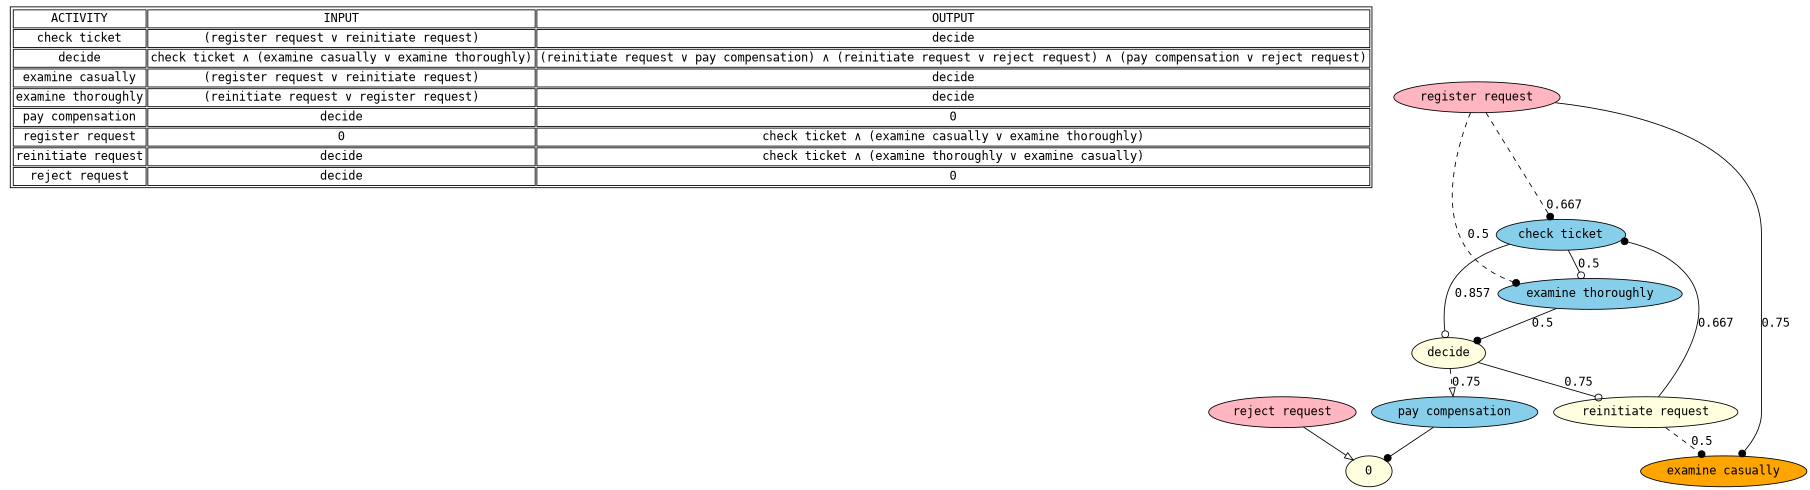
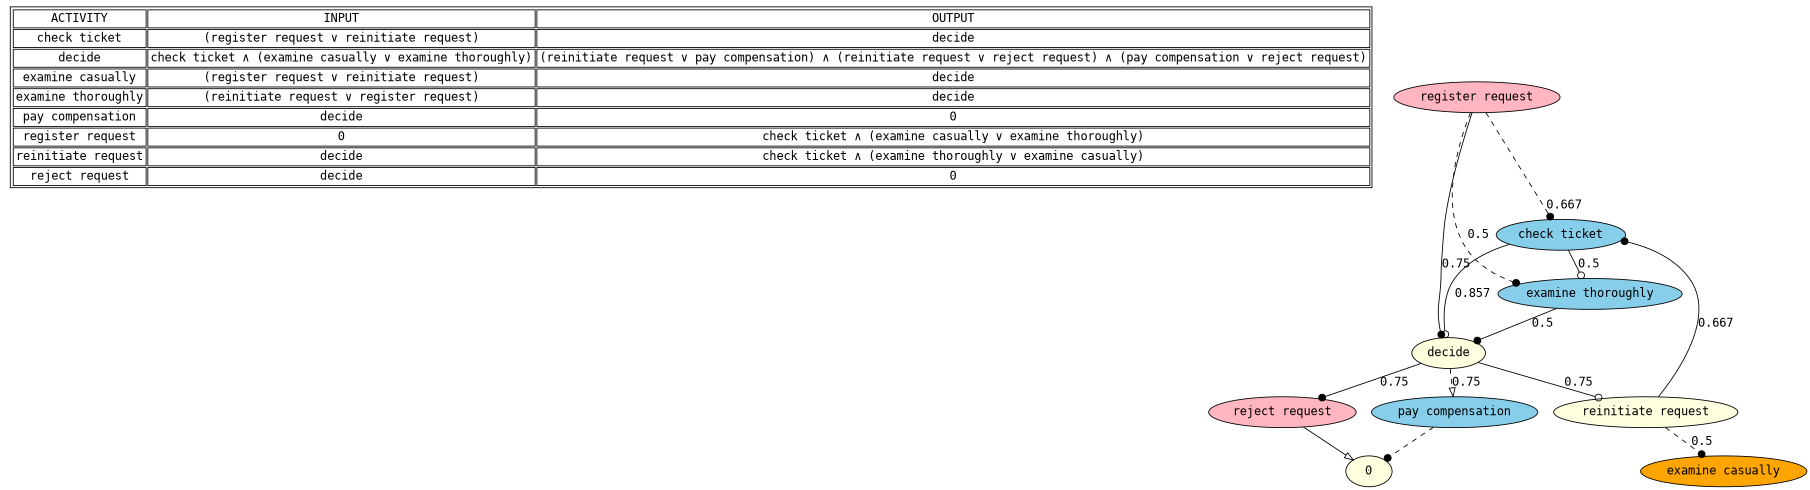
  digraph {
    fontname="DejaVu Sans Mono"
    node [fontname="DejaVu Sans Mono" fillcolor=skyblue style=filled]
    edge [arrowhead=dot fontname="DejaVu Sans Mono" style=solid]
    n1 [label=<<table>              <tr>             <td>ACTIVITY</td>             <td>INPUT</td>             <td>OUTPUT</td>         </tr>                   <tr>             <td>check ticket</td>             <td>(register request ∨ reinitiate request)</td>             <td>decide</td>         </tr>         <tr>             <td>decide</td>             <td>check ticket ∧ (examine casually ∨ examine thoroughly)</td>             <td>(reinitiate request ∨ pay compensation) ∧ (reinitiate request ∨ reject request) ∧ (pay compensation ∨ reject request)</td>         </tr>         <tr>             <td>examine casually</td>             <td>(register request ∨ reinitiate request)</td>             <td>decide</td>         </tr>         <tr>             <td>examine thoroughly</td>             <td>(reinitiate request ∨ register request)</td>             <td>decide</td>         </tr>         <tr>             <td>pay compensation</td>             <td>decide</td>             <td>0</td>         </tr>         <tr>             <td>register request</td>             <td>0</td>             <td>check ticket ∧ (examine casually ∨ examine thoroughly)</td>         </tr>         <tr>             <td>reinitiate request</td>             <td>decide</td>             <td>check ticket ∧ (examine thoroughly ∨ examine casually)</td>         </tr>         <tr>             <td>reject request</td>             <td>decide</td>             <td>0</td>         </tr>      </table>> shape=plaintext fillcolor="" style=""]
    "check ticket"
    decide [fillcolor=lightyellow]
    "examine thoroughly"
    "reinitiate request" [fillcolor=lightyellow]
    "pay compensation"
    "reject request" [fillcolor=lightpink]
    "examine casually" [fillcolor=orange]
    0 [fillcolor=lightyellow]
    "register request" [fillcolor=lightpink]
    subgraph sub_1 {
      nodesep=1
      rankdir=LR
      ranksep=1
    }
    subgraph sub_2 {
      n1
    }
    "check ticket" -> decide [arrowhead=odot label=0.857]
    "check ticket" -> "examine thoroughly" [arrowhead=odot label=0.5]
    decide -> "reinitiate request" [arrowhead=odot label=0.75]
    decide -> "pay compensation" [arrowhead=onormal label=0.75 style=dashed]
+   decide -> "reject request" [label=0.75]
    "examine thoroughly" -> decide [label=0.5]
    "reinitiate request" -> "check ticket" [label=0.667]
    "reinitiate request" -> "examine casually" [label=0.5 style=dashed]
-   "pay compensation" -> 0
+   "pay compensation" -> 0 [style=dashed]
    "reject request" -> 0 [arrowhead=onormal]
    "register request" -> "check ticket" [label=0.667 style=dashed]
    "register request" -> "examine thoroughly" [label=0.5 style=dashed]
-   "register request" -> "examine casually" [label=0.75]
+   "register request" -> decide [label=0.75]
  }
